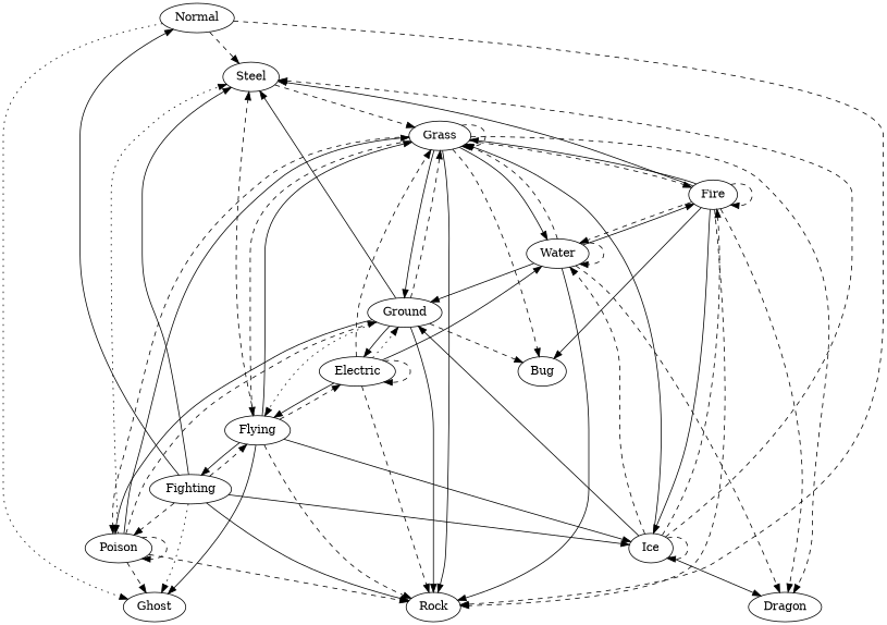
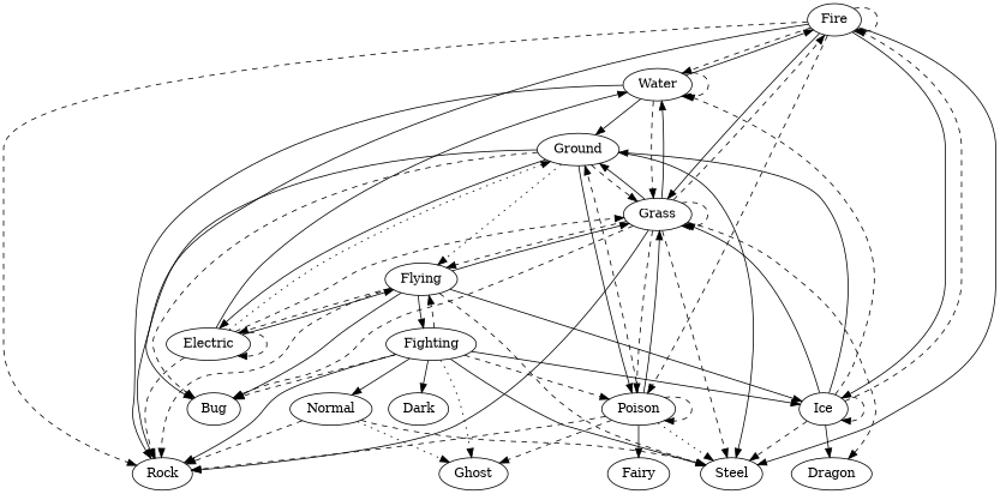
  digraph {
    edge [style=dashed]
    Normal
    Rock
    Steel
    Ghost
    Fire
    Water
    Dragon
    Grass
    Ice
    Bug
    Ground
    Flying
    Poison
    Electric
    Fighting
+   Fairy
+   Dark
    Normal -> Rock
    Normal -> Steel
    Normal -> Ghost [style=dotted]
    Fire -> Rock
    Fire -> Steel [style=""]
    Fire -> Fire
    Fire -> Water
-   Fire -> Dragon
+   Fire -> Poison
    Fire -> Grass [style=""]
    Fire -> Ice [style=""]
    Fire -> Bug [style=""]
    Water -> Rock [style=""]
    Water -> Fire [style=""]
    Water -> Water
-   Water -> Dragon
    Water -> Grass
    Water -> Ground [style=""]
    Grass -> Rock [style=""]
-   Steel -> Grass
+   Grass -> Steel
    Grass -> Fire
    Grass -> Water [style=""]
    Grass -> Dragon
    Grass -> Grass
    Grass -> Bug
    Grass -> Ground [style=""]
    Grass -> Flying
    Grass -> Poison
    Ice -> Steel
    Ice -> Fire
    Ice -> Water
    Ice -> Dragon [style=""]
    Ice -> Grass [style=""]
    Ice -> Ice
    Ice -> Ground [style=""]
    Ground -> Rock [style=""]
    Ground -> Steel [style=""]
    Ground -> Grass
    Ground -> Bug
    Ground -> Flying [style=dotted]
    Ground -> Poison [style=""]
    Ground -> Electric [style=""]
    Flying -> Rock
    Flying -> Steel
    Flying -> Grass [style=""]
    Flying -> Ice [style=""]
-   Flying -> Ghost [style=""]
+   Flying -> Bug [style=""]
    Flying -> Electric
    Flying -> Fighting [style=""]
    Poison -> Rock
    Poison -> Steel [style=dotted]
    Poison -> Ghost
    Poison -> Grass [style=""]
    Poison -> Ground
    Poison -> Poison
+   Poison -> Fairy [style=""]
    Electric -> Rock
    Electric -> Water [style=""]
    Electric -> Grass
    Electric -> Ground [style=dotted]
    Electric -> Flying [style=""]
    Electric -> Electric
    Fighting -> Normal [style=""]
    Fighting -> Rock [style=""]
    Fighting -> Steel [style=""]
    Fighting -> Ghost [style=dotted]
    Fighting -> Ice [style=""]
+   Fighting -> Bug
    Fighting -> Flying
    Fighting -> Poison
+   Fighting -> Dark [style=""]
  }
